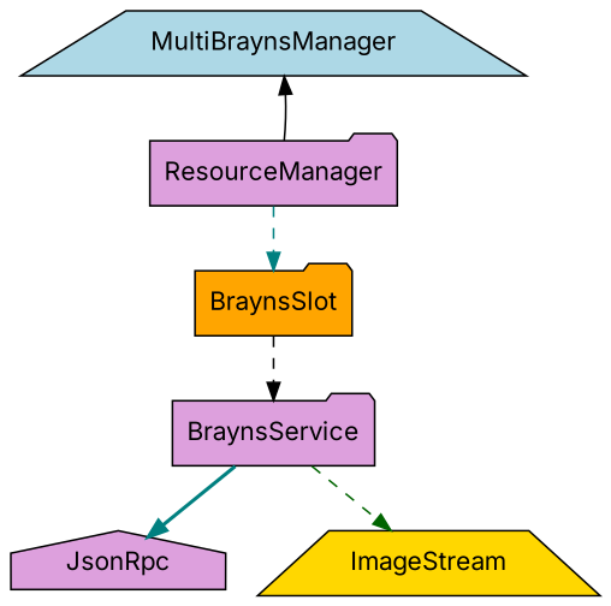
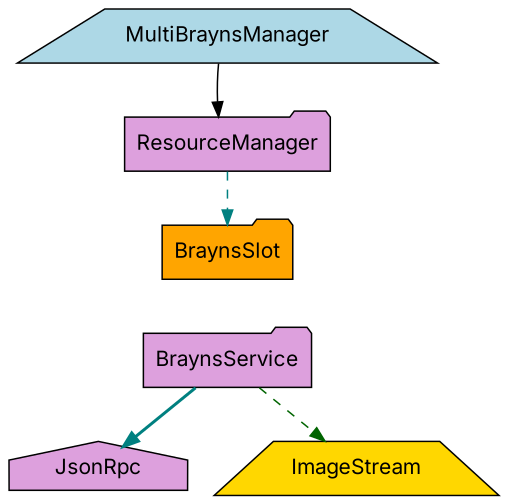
  digraph {
    fontname=Inter
    splines=FALSE
    node [fillcolor=plum fontname=Inter shape=folder style=filled]
    edge [color=black fontname=Inter style=dashed]
    MultiBraynsManager [fillcolor=lightblue shape=trapezium]
    ResourceManager
    BraynsSlot [fillcolor=orange]
    BraynsService
    JsonRpc [shape=house]
    ImageStream [fillcolor=gold shape=trapezium]
-   ResourceManager -> MultiBraynsManager [style=solid]
+   MultiBraynsManager -> ResourceManager [style=solid]
    ResourceManager -> BraynsSlot [color=teal]
-   BraynsSlot -> BraynsService
    BraynsService -> JsonRpc [color=teal style=bold]
    BraynsService -> ImageStream [color=darkgreen]
  }
